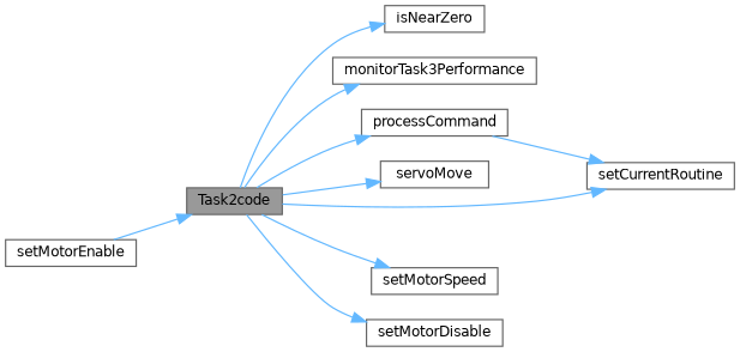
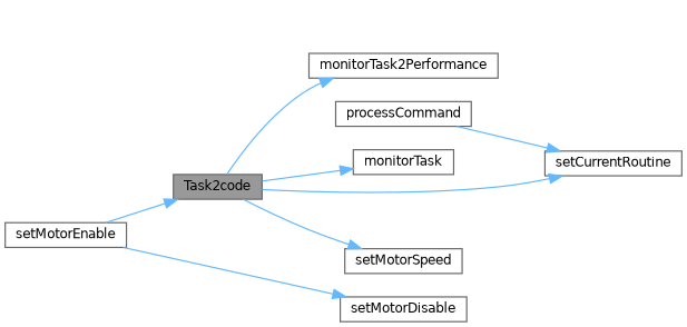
  digraph {
    rankdir=LR
    node [color=grey40 fillcolor=white fontname=Helvetica fontsize=10 shape=box style=filled]
    edge [color=steelblue1 fontname=Helvetica fontsize=10 labelfontname=Helvetica labelfontsize=10 style=solid]
    n1 [color=gray40 fillcolor=grey60 fontcolor=black height=0.2 label=Task2code width=0.4]
-   n2 [height=0.2 label=isNearZero width=0.4]
-   n3 [height=0.2 label=monitorTask3Performance width=0.4]
+   n3 [height=0.2 label=monitorTask2Performance width=0.4]
    n4 [height=0.2 label=processCommand width=0.4]
-   n5 [height=0.2 label=servoMove width=0.4]
+   n5 [height=0.2 label=monitorTask width=0.4]
    n6 [height=0.2 label=setCurrentRoutine width=0.4]
    n7 [height=0.2 label=setMotorDisable width=0.4]
    n8 [height=0.2 label=setMotorSpeed width=0.4]
    n9 [height=0.2 label=setMotorEnable width=0.4]
-   n1 -> n2
    n1 -> n3
-   n1 -> n4
    n1 -> n5
    n1 -> n6
-   n1 -> n7
+   n9 -> n7
    n1 -> n8
    n4 -> n6
    n9 -> n1
  }
